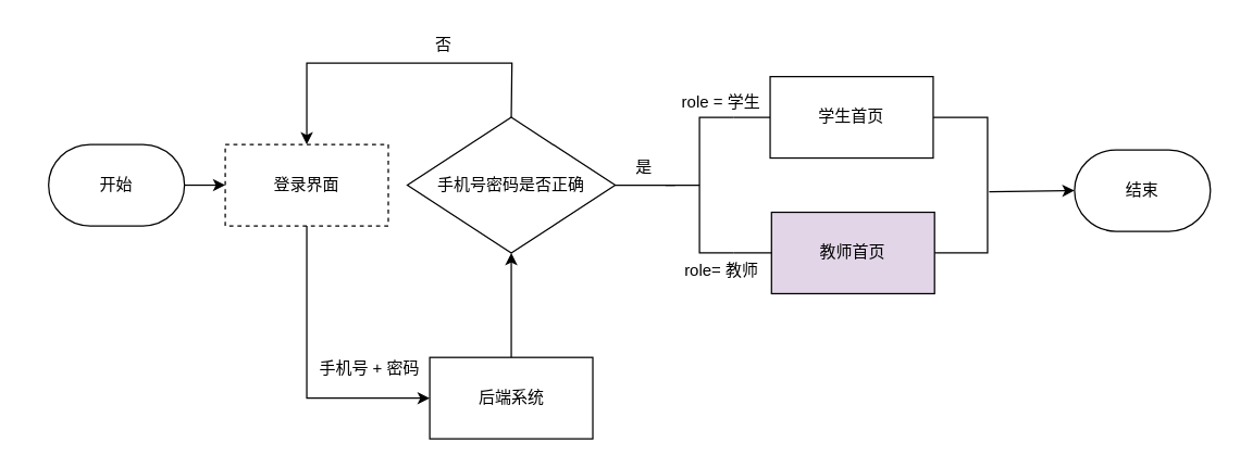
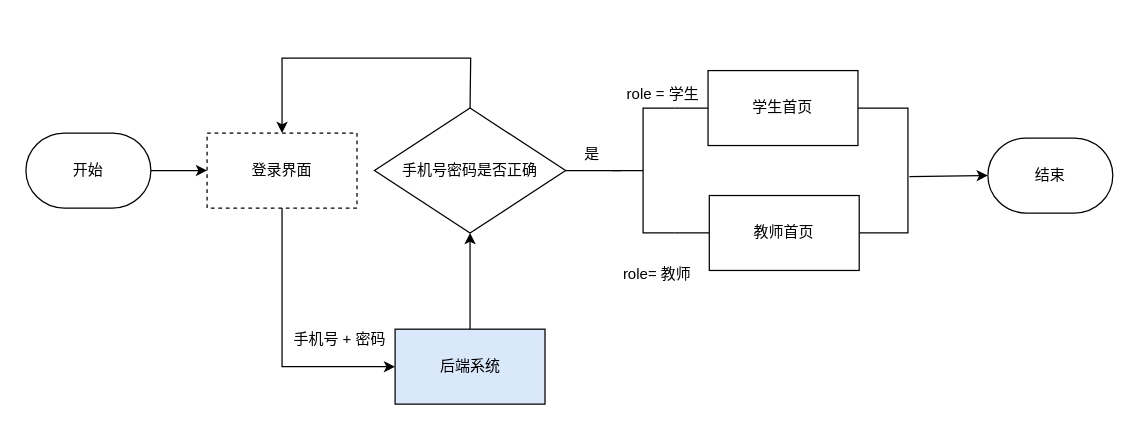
  <mxCell id="0" />
  <mxCell id="1" parent="0" />
  <mxCell id="2" style="edgeStyle=none;rounded=0;html=1;exitX=0.5;exitY=0;exitDx=0;exitDy=0;entryX=0.5;entryY=1;entryDx=0;entryDy=0;entryPerimeter=0;strokeColor=#000000;fontColor=#000000;strokeWidth=1;" parent="1" source="3" target="8" edge="1"><mxGeometry relative="1" as="geometry" /></mxCell>
- <mxCell id="3" value="后端系统" style="whiteSpace=wrap;html=1;rounded=0;fillColor=#FFFFFF;fontColor=#000000;strokeColor=#000000;strokeWidth=1;" parent="1" vertex="1"><mxGeometry x="315.5" y="263" width="120" height="60" as="geometry" /></mxCell>
+ <mxCell id="3" value="后端系统" style="whiteSpace=wrap;html=1;rounded=0;fillColor=#dae8fc;fontColor=#000000;strokeColor=#000000;strokeWidth=1;" parent="1" vertex="1"><mxGeometry x="315.5" y="263" width="120" height="60" as="geometry" /></mxCell>
  <mxCell id="4" style="edgeStyle=none;html=1;exitX=0.5;exitY=1;exitDx=0;exitDy=0;entryX=0;entryY=0.5;entryDx=0;entryDy=0;fontColor=#000000;strokeColor=#000000;rounded=0;strokeWidth=1;" parent="1" source="5" target="3" edge="1"><mxGeometry relative="1" as="geometry"><Array as="points"><mxPoint x="225" y="293" /></Array></mxGeometry></mxCell>
  <mxCell id="5" value="登录界面" style="rounded=0;whiteSpace=wrap;html=1;fillColor=#FFFFFF;fontColor=#000000;strokeColor=#000000;strokeWidth=1;dashed=1;" parent="1" vertex="1"><mxGeometry x="165" y="106" width="120" height="60" as="geometry" /></mxCell>
  <mxCell id="6" value="" style="edgeStyle=none;rounded=0;html=1;strokeColor=#000000;fontColor=#000000;endArrow=none;endFill=0;strokeWidth=1;" parent="1" source="8" edge="1"><mxGeometry relative="1" as="geometry"><mxPoint x="496" y="136" as="targetPoint" /></mxGeometry></mxCell>
  <mxCell id="7" style="edgeStyle=none;html=1;exitX=0.5;exitY=0;exitDx=0;exitDy=0;exitPerimeter=0;entryX=0.5;entryY=0;entryDx=0;entryDy=0;strokeColor=#000000;rounded=0;fontColor=#000000;strokeWidth=1;" parent="1" source="8" target="5" edge="1"><mxGeometry relative="1" as="geometry"><Array as="points"><mxPoint x="376" y="46" /><mxPoint x="225" y="46" /></Array></mxGeometry></mxCell>
  <mxCell id="8" value="手机号密码是否正确" style="strokeWidth=1;html=1;shape=mxgraph.flowchart.decision;whiteSpace=wrap;strokeColor=#000000;fillColor=#FFFFFF;fontColor=#000000;" parent="1" vertex="1"><mxGeometry x="299" y="86" width="153" height="100" as="geometry" /></mxCell>
  <mxCell id="9" value="&lt;font&gt;手机号 + 密码&lt;/font&gt;" style="text;html=1;align=center;verticalAlign=middle;resizable=0;points=[];autosize=1;strokeColor=none;fillColor=none;fontColor=#000000;strokeWidth=1;" parent="1" vertex="1"><mxGeometry x="225" y="258" width="92" height="26" as="geometry" /></mxCell>
  <mxCell id="10" value="是" style="text;html=1;align=center;verticalAlign=middle;resizable=0;points=[];autosize=1;strokeColor=none;fillColor=none;fontColor=#000000;strokeWidth=1;" parent="1" vertex="1"><mxGeometry x="458" y="110" width="30" height="26" as="geometry" /></mxCell>
  <mxCell id="11" style="edgeStyle=none;rounded=0;html=1;exitX=1;exitY=0;exitDx=0;exitDy=0;exitPerimeter=0;entryX=0;entryY=0.5;entryDx=0;entryDy=0;strokeColor=#000000;fontColor=#000000;endArrow=none;endFill=0;strokeWidth=1;" parent="1" source="13" target="15" edge="1"><mxGeometry relative="1" as="geometry" /></mxCell>
  <mxCell id="12" style="edgeStyle=none;rounded=0;html=1;exitX=1;exitY=1;exitDx=0;exitDy=0;exitPerimeter=0;entryX=0;entryY=0.5;entryDx=0;entryDy=0;strokeColor=#000000;fontColor=#000000;endArrow=none;endFill=0;strokeWidth=1;" parent="1" source="13" target="17" edge="1"><mxGeometry relative="1" as="geometry" /></mxCell>
  <mxCell id="13" value="" style="strokeWidth=1;html=1;shape=mxgraph.flowchart.annotation_2;align=left;labelPosition=right;pointerEvents=1;strokeColor=#000000;fontColor=#000000;" parent="1" vertex="1"><mxGeometry x="489" y="86" width="50" height="100" as="geometry" /></mxCell>
  <mxCell id="14" style="edgeStyle=none;rounded=0;html=1;exitX=1;exitY=0.5;exitDx=0;exitDy=0;entryX=1;entryY=0.5;entryDx=0;entryDy=0;strokeColor=#000000;fontColor=#000000;endArrow=none;endFill=0;strokeWidth=1;" parent="1" source="15" target="17" edge="1"><mxGeometry relative="1" as="geometry"><Array as="points"><mxPoint x="726" y="86" /><mxPoint x="726" y="186" /></Array></mxGeometry></mxCell>
  <mxCell id="15" value="学生首页" style="whiteSpace=wrap;html=1;rounded=0;fillColor=#FFFFFF;fontColor=#000000;strokeColor=#000000;strokeWidth=1;" parent="1" vertex="1"><mxGeometry x="566" y="56" width="120" height="60" as="geometry" /></mxCell>
  <mxCell id="16" value="&amp;nbsp;role = 学生" style="text;html=1;align=center;verticalAlign=middle;resizable=0;points=[];autosize=1;strokeColor=none;fillColor=none;fontColor=#000000;strokeWidth=1;" parent="1" vertex="1"><mxGeometry x="488" y="62" width="79" height="26" as="geometry" /></mxCell>
- <mxCell id="17" value="教师首页" style="whiteSpace=wrap;html=1;rounded=0;fillColor=#e1d5e7;fontColor=#000000;strokeColor=#000000;strokeWidth=1;" parent="1" vertex="1"><mxGeometry x="567" y="156" width="120" height="60" as="geometry" /></mxCell>
- <mxCell id="18" value="role= 教师" style="text;html=1;align=center;verticalAlign=middle;resizable=0;points=[];autosize=1;strokeColor=none;fillColor=none;fontColor=#000000;strokeWidth=1;" parent="1" vertex="1"><mxGeometry x="494" y="186" width="72" height="26" as="geometry" /></mxCell>
+ <mxCell id="17" value="教师首页" style="whiteSpace=wrap;html=1;rounded=0;fillColor=#FFFFFF;fontColor=#000000;strokeColor=#000000;strokeWidth=1;" parent="1" vertex="1"><mxGeometry x="567" y="156" width="120" height="60" as="geometry" /></mxCell>
+ <mxCell id="18" value="role= 教师" style="text;html=1;align=center;verticalAlign=middle;resizable=0;points=[];autosize=1;strokeColor=none;fillColor=none;fontColor=#000000;strokeWidth=1;" parent="1" vertex="1"><mxGeometry x="489" y="206" width="72" height="26" as="geometry" /></mxCell>
  <mxCell id="19" style="edgeStyle=none;html=1;exitX=1;exitY=0.5;exitDx=0;exitDy=0;exitPerimeter=0;entryX=0;entryY=0.5;entryDx=0;entryDy=0;strokeColor=#000000;fontColor=#000000;strokeWidth=1;" parent="1" source="20" target="5" edge="1"><mxGeometry relative="1" as="geometry" /></mxCell>
- <mxCell id="20" value="开始" style="strokeWidth=1;html=1;shape=mxgraph.flowchart.terminator;whiteSpace=wrap;fillColor=#FFFFFF;fontColor=#000000;strokeColor=#000000;" parent="1" vertex="1"><mxGeometry x="35" y="106" width="100" height="60" as="geometry" /></mxCell>
+ <mxCell id="20" value="开始" style="strokeWidth=1;html=1;shape=mxgraph.flowchart.terminator;whiteSpace=wrap;fillColor=#FFFFFF;fontColor=#000000;strokeColor=#000000;" parent="1" vertex="1"><mxGeometry x="20" y="106" width="100" height="60" as="geometry" /></mxCell>
  <mxCell id="21" style="edgeStyle=none;rounded=0;html=1;exitX=0;exitY=0.5;exitDx=0;exitDy=0;exitPerimeter=0;strokeColor=#000000;fontColor=#000000;endArrow=classic;endFill=1;entryX=0;entryY=0.5;entryDx=0;entryDy=0;entryPerimeter=0;strokeWidth=1;" parent="1" target="22" edge="1"><mxGeometry relative="1" as="geometry"><mxPoint x="727.218" y="140.818" as="sourcePoint" /></mxGeometry></mxCell>
  <mxCell id="22" value="结束" style="strokeWidth=1;html=1;shape=mxgraph.flowchart.terminator;whiteSpace=wrap;fillColor=#FFFFFF;fontColor=#000000;strokeColor=#000000;" parent="1" vertex="1"><mxGeometry x="790" y="110" width="100" height="60" as="geometry" /></mxCell>
- <mxCell id="23" value="&lt;font&gt;否&amp;nbsp;&lt;/font&gt;" style="text;html=1;align=center;verticalAlign=middle;resizable=0;points=[];autosize=1;strokeColor=none;fillColor=none;fontColor=#000000;strokeWidth=1;" parent="1" vertex="1"><mxGeometry x="310" y="20" width="33" height="26" as="geometry" /></mxCell>
